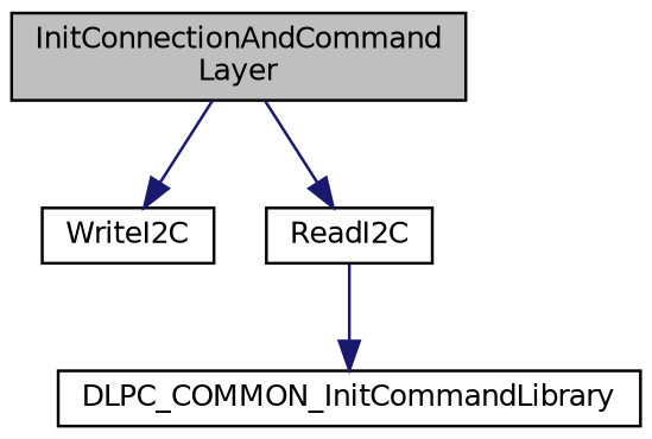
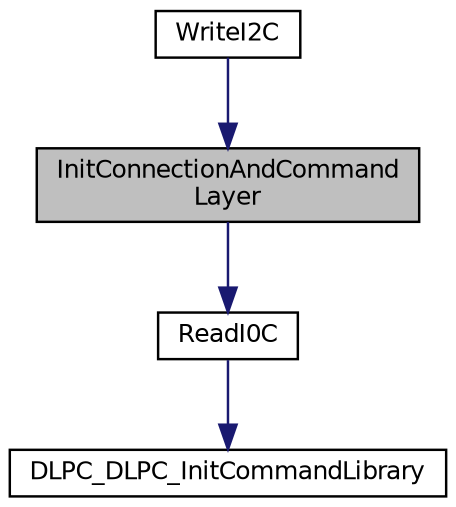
  digraph {
    rankdir=TB
    node [color=black fillcolor=white fontname=Helvetica fontsize=10 shape=record style=filled]
    edge [color=midnightblue fontname=Helvetica fontsize=10 labelfontname=Helvetica labelfontsize=10 style=solid]
    n1 [fillcolor=grey75 fontcolor=black height=0.2 label="InitConnectionAndCommand\lLayer" width=0.4]
    n2 [height=0.2 label=WriteI2C width=0.4]
-   n3 [height=0.2 label=ReadI2C width=0.4]
-   n4 [height=0.2 label=DLPC_COMMON_InitCommandLibrary width=0.4]
-   n1 -> n2
+   n3 [height=0.2 label=ReadI0C width=0.4]
+   n4 [height=0.2 label=DLPC_DLPC_InitCommandLibrary width=0.4]
+   n2 -> n1
    n1 -> n3
    n3 -> n4
  }
